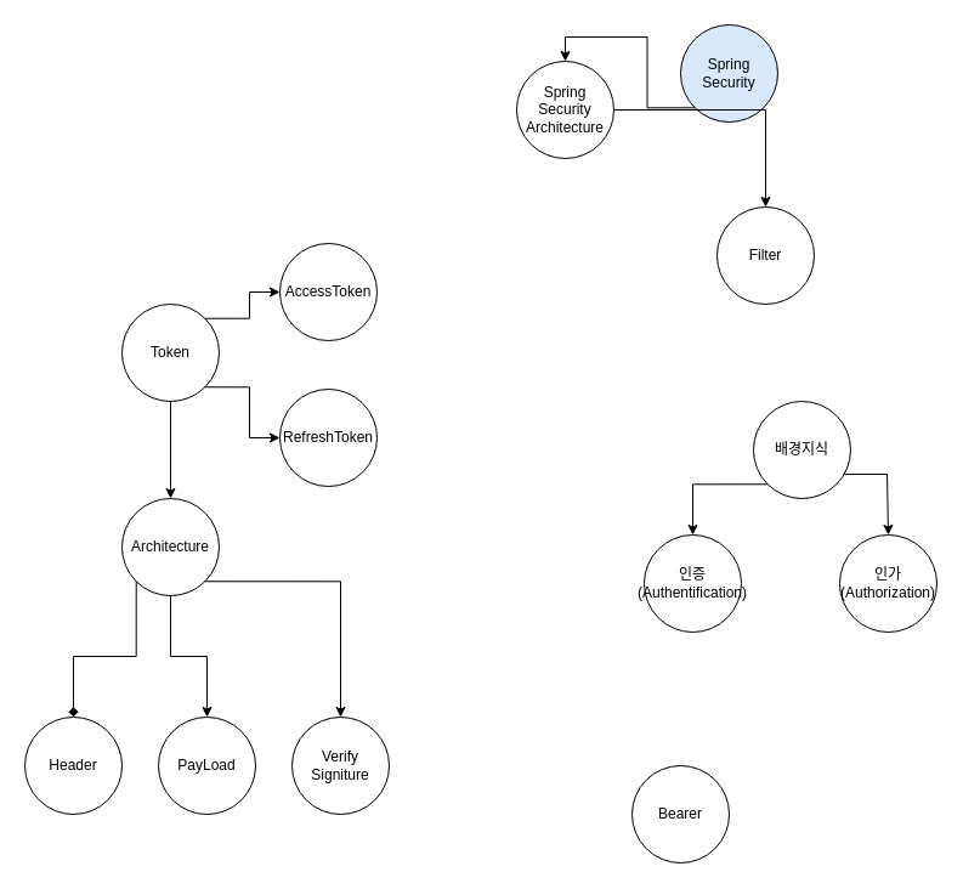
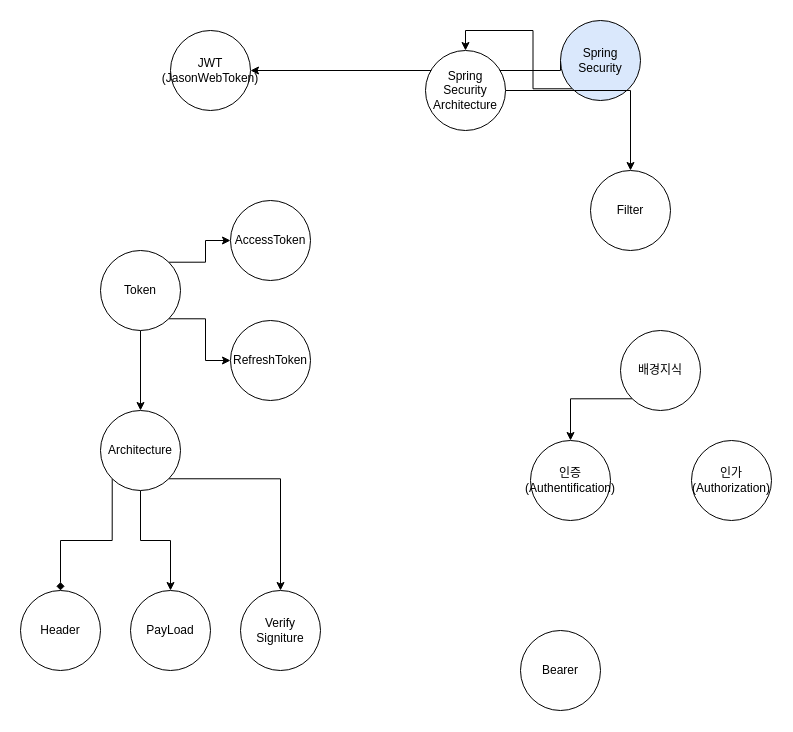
  <mxCell id="0" />
  <mxCell id="1" parent="0" />
+ <mxCell id="2" value="JWT&lt;br&gt;(JasonWebToken)" style="ellipse;whiteSpace=wrap;html=1;" vertex="1" parent="1"><mxGeometry x="170" y="30" width="80" height="80" as="geometry" /></mxCell>
  <mxCell id="3" style="edgeStyle=orthogonalEdgeStyle;rounded=0;orthogonalLoop=1;jettySize=auto;html=1;exitX=0;exitY=1;exitDx=0;exitDy=0;entryX=0.5;entryY=0;entryDx=0;entryDy=0;" edge="1" parent="1" source="5" target="9"><mxGeometry relative="1" as="geometry" /></mxCell>
+ <mxCell id="4" style="edgeStyle=orthogonalEdgeStyle;rounded=0;orthogonalLoop=1;jettySize=auto;html=1;exitX=0;exitY=0.5;exitDx=0;exitDy=0;entryX=1;entryY=0.5;entryDx=0;entryDy=0;" edge="1" parent="1" source="5" target="2"><mxGeometry relative="1" as="geometry"><Array as="points"><mxPoint x="560" y="70" /></Array></mxGeometry></mxCell>
  <mxCell id="5" value="Spring Security" style="ellipse;whiteSpace=wrap;html=1;fillColor=#dae8fc;" vertex="1" parent="1"><mxGeometry x="560" y="20" width="80" height="80" as="geometry" /></mxCell>
  <mxCell id="6" value="AccessToken" style="ellipse;whiteSpace=wrap;html=1;" vertex="1" parent="1"><mxGeometry x="230" y="200" width="80" height="80" as="geometry" /></mxCell>
  <mxCell id="7" value="RefreshToken" style="ellipse;whiteSpace=wrap;html=1;" vertex="1" parent="1"><mxGeometry x="230" y="320" width="80" height="80" as="geometry" /></mxCell>
  <mxCell id="8" style="edgeStyle=orthogonalEdgeStyle;rounded=0;orthogonalLoop=1;jettySize=auto;html=1;exitX=1;exitY=0.5;exitDx=0;exitDy=0;" edge="1" parent="1" source="9" target="10"><mxGeometry relative="1" as="geometry" /></mxCell>
  <mxCell id="9" value="Spring Security Architecture" style="ellipse;whiteSpace=wrap;html=1;" vertex="1" parent="1"><mxGeometry x="425" y="50" width="80" height="80" as="geometry" /></mxCell>
  <mxCell id="10" value="Filter" style="ellipse;whiteSpace=wrap;html=1;" vertex="1" parent="1"><mxGeometry x="590" y="170" width="80" height="80" as="geometry" /></mxCell>
  <mxCell id="11" value="Bearer" style="ellipse;whiteSpace=wrap;html=1;" vertex="1" parent="1"><mxGeometry x="520" y="630" width="80" height="80" as="geometry" /></mxCell>
  <mxCell id="12" style="edgeStyle=orthogonalEdgeStyle;rounded=0;orthogonalLoop=1;jettySize=auto;html=1;exitX=1;exitY=0;exitDx=0;exitDy=0;" edge="1" parent="1" source="15" target="6"><mxGeometry relative="1" as="geometry" /></mxCell>
  <mxCell id="13" style="edgeStyle=orthogonalEdgeStyle;rounded=0;orthogonalLoop=1;jettySize=auto;html=1;exitX=1;exitY=1;exitDx=0;exitDy=0;entryX=0;entryY=0.5;entryDx=0;entryDy=0;" edge="1" parent="1" source="15" target="7"><mxGeometry relative="1" as="geometry" /></mxCell>
  <mxCell id="14" style="edgeStyle=orthogonalEdgeStyle;rounded=0;orthogonalLoop=1;jettySize=auto;html=1;exitX=0.5;exitY=1;exitDx=0;exitDy=0;entryX=0.5;entryY=0;entryDx=0;entryDy=0;" edge="1" parent="1" source="15" target="24"><mxGeometry relative="1" as="geometry" /></mxCell>
  <mxCell id="15" value="Token" style="ellipse;whiteSpace=wrap;html=1;" vertex="1" parent="1"><mxGeometry x="100" y="250" width="80" height="80" as="geometry" /></mxCell>
  <mxCell id="16" value="인증(Authentification)" style="ellipse;whiteSpace=wrap;html=1;" vertex="1" parent="1"><mxGeometry x="530" y="440" width="80" height="80" as="geometry" /></mxCell>
  <mxCell id="17" value="인가&lt;br&gt;(Authorization)" style="ellipse;whiteSpace=wrap;html=1;" vertex="1" parent="1"><mxGeometry x="691" y="440" width="80" height="80" as="geometry" /></mxCell>
  <mxCell id="18" style="edgeStyle=orthogonalEdgeStyle;rounded=0;orthogonalLoop=1;jettySize=auto;html=1;exitX=0;exitY=1;exitDx=0;exitDy=0;entryX=0.5;entryY=0;entryDx=0;entryDy=0;" edge="1" parent="1" source="20" target="16"><mxGeometry relative="1" as="geometry" /></mxCell>
- <mxCell id="19" style="edgeStyle=orthogonalEdgeStyle;rounded=0;orthogonalLoop=1;jettySize=auto;html=1;exitX=1;exitY=1;exitDx=0;exitDy=0;entryX=0.5;entryY=0;entryDx=0;entryDy=0;" edge="1" parent="1" source="20" target="17"><mxGeometry relative="1" as="geometry"><Array as="points"><mxPoint x="688" y="390" /><mxPoint x="730" y="390" /></Array></mxGeometry></mxCell>
  <mxCell id="20" value="배경지식" style="ellipse;whiteSpace=wrap;html=1;" vertex="1" parent="1"><mxGeometry x="620" y="330" width="80" height="80" as="geometry" /></mxCell>
  <mxCell id="21" style="edgeStyle=orthogonalEdgeStyle;rounded=0;orthogonalLoop=1;jettySize=auto;html=1;exitX=0;exitY=1;exitDx=0;exitDy=0;entryX=0.5;entryY=0;entryDx=0;entryDy=0;endArrow=diamond;" edge="1" parent="1" source="24" target="25"><mxGeometry relative="1" as="geometry" /></mxCell>
  <mxCell id="22" style="edgeStyle=orthogonalEdgeStyle;rounded=0;orthogonalLoop=1;jettySize=auto;html=1;exitX=0.5;exitY=1;exitDx=0;exitDy=0;entryX=0.5;entryY=0;entryDx=0;entryDy=0;" edge="1" parent="1" source="24" target="26"><mxGeometry relative="1" as="geometry" /></mxCell>
  <mxCell id="23" style="edgeStyle=orthogonalEdgeStyle;rounded=0;orthogonalLoop=1;jettySize=auto;html=1;exitX=1;exitY=1;exitDx=0;exitDy=0;entryX=0.5;entryY=0;entryDx=0;entryDy=0;" edge="1" parent="1" source="24" target="27"><mxGeometry relative="1" as="geometry"><Array as="points"><mxPoint x="280" y="478" /></Array></mxGeometry></mxCell>
  <mxCell id="24" value="Architecture" style="ellipse;whiteSpace=wrap;html=1;" vertex="1" parent="1"><mxGeometry x="100" y="410" width="80" height="80" as="geometry" /></mxCell>
  <mxCell id="25" value="Header" style="ellipse;whiteSpace=wrap;html=1;" vertex="1" parent="1"><mxGeometry x="20" y="590" width="80" height="80" as="geometry" /></mxCell>
  <mxCell id="26" value="PayLoad" style="ellipse;whiteSpace=wrap;html=1;" vertex="1" parent="1"><mxGeometry x="130" y="590" width="80" height="80" as="geometry" /></mxCell>
  <mxCell id="27" value="Verify Signiture" style="ellipse;whiteSpace=wrap;html=1;" vertex="1" parent="1"><mxGeometry x="240" y="590" width="80" height="80" as="geometry" /></mxCell>
